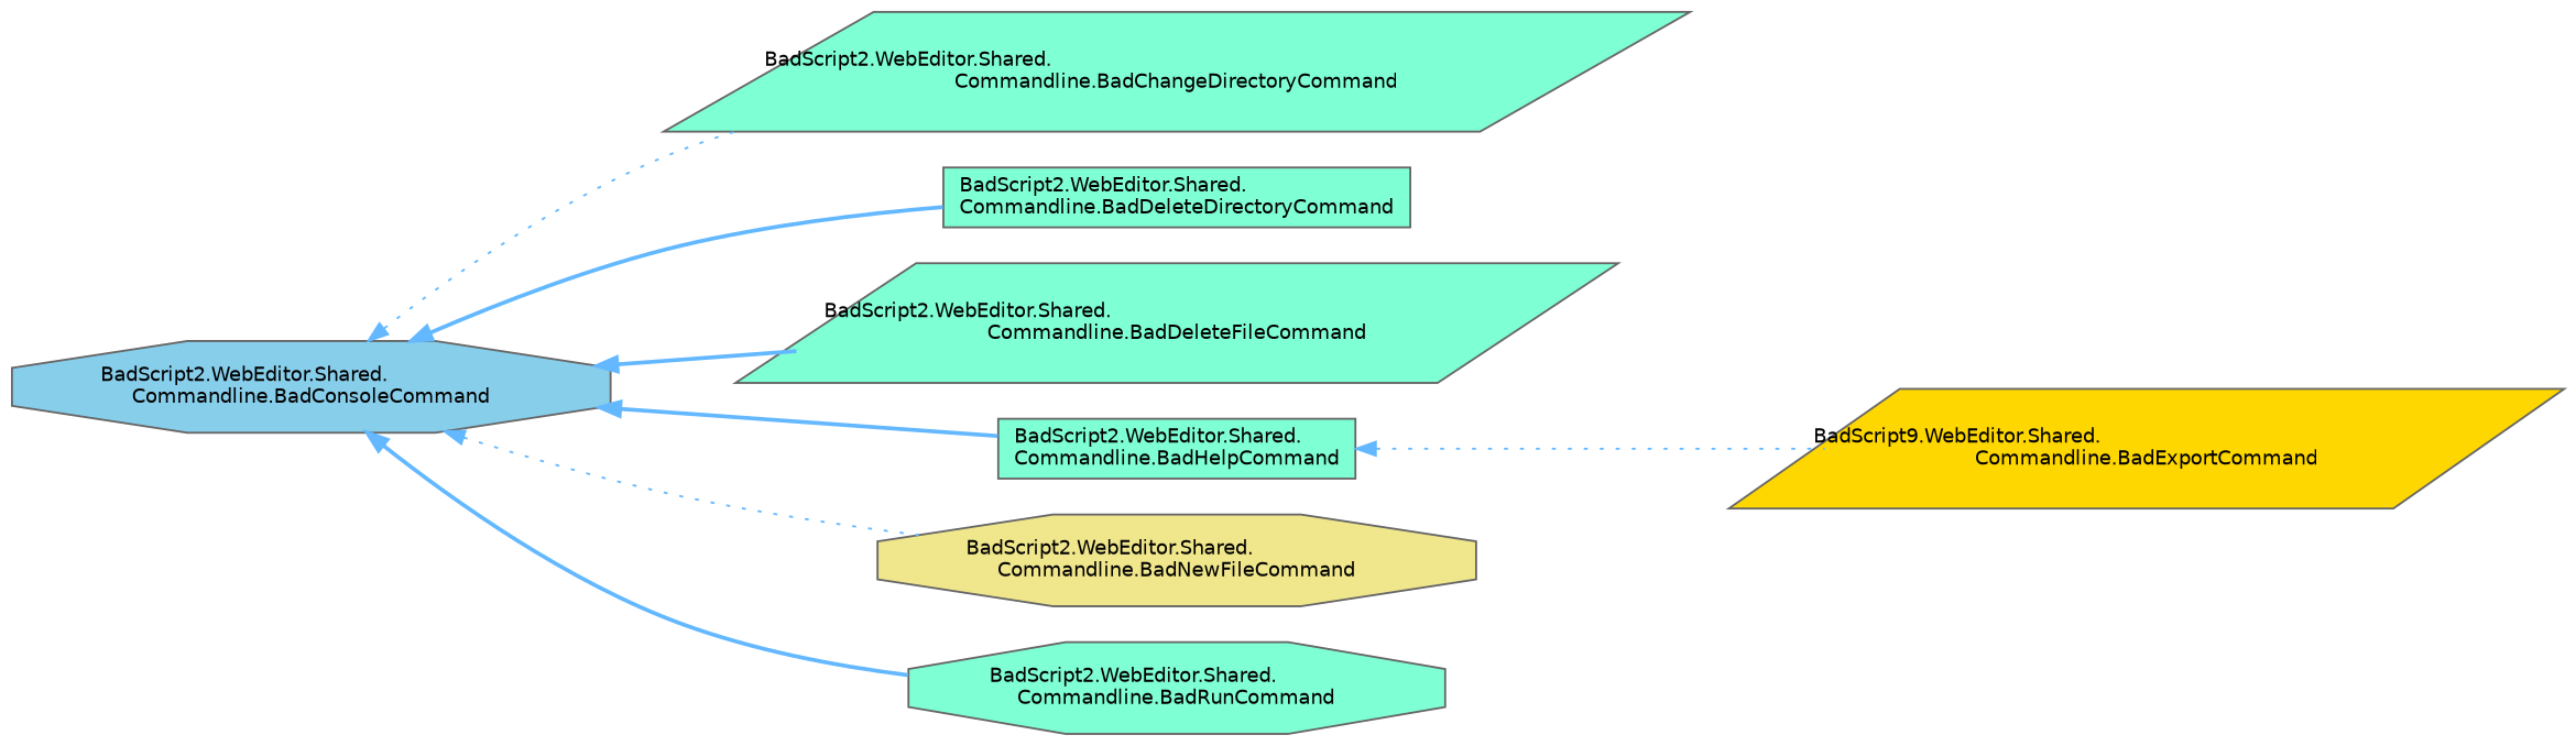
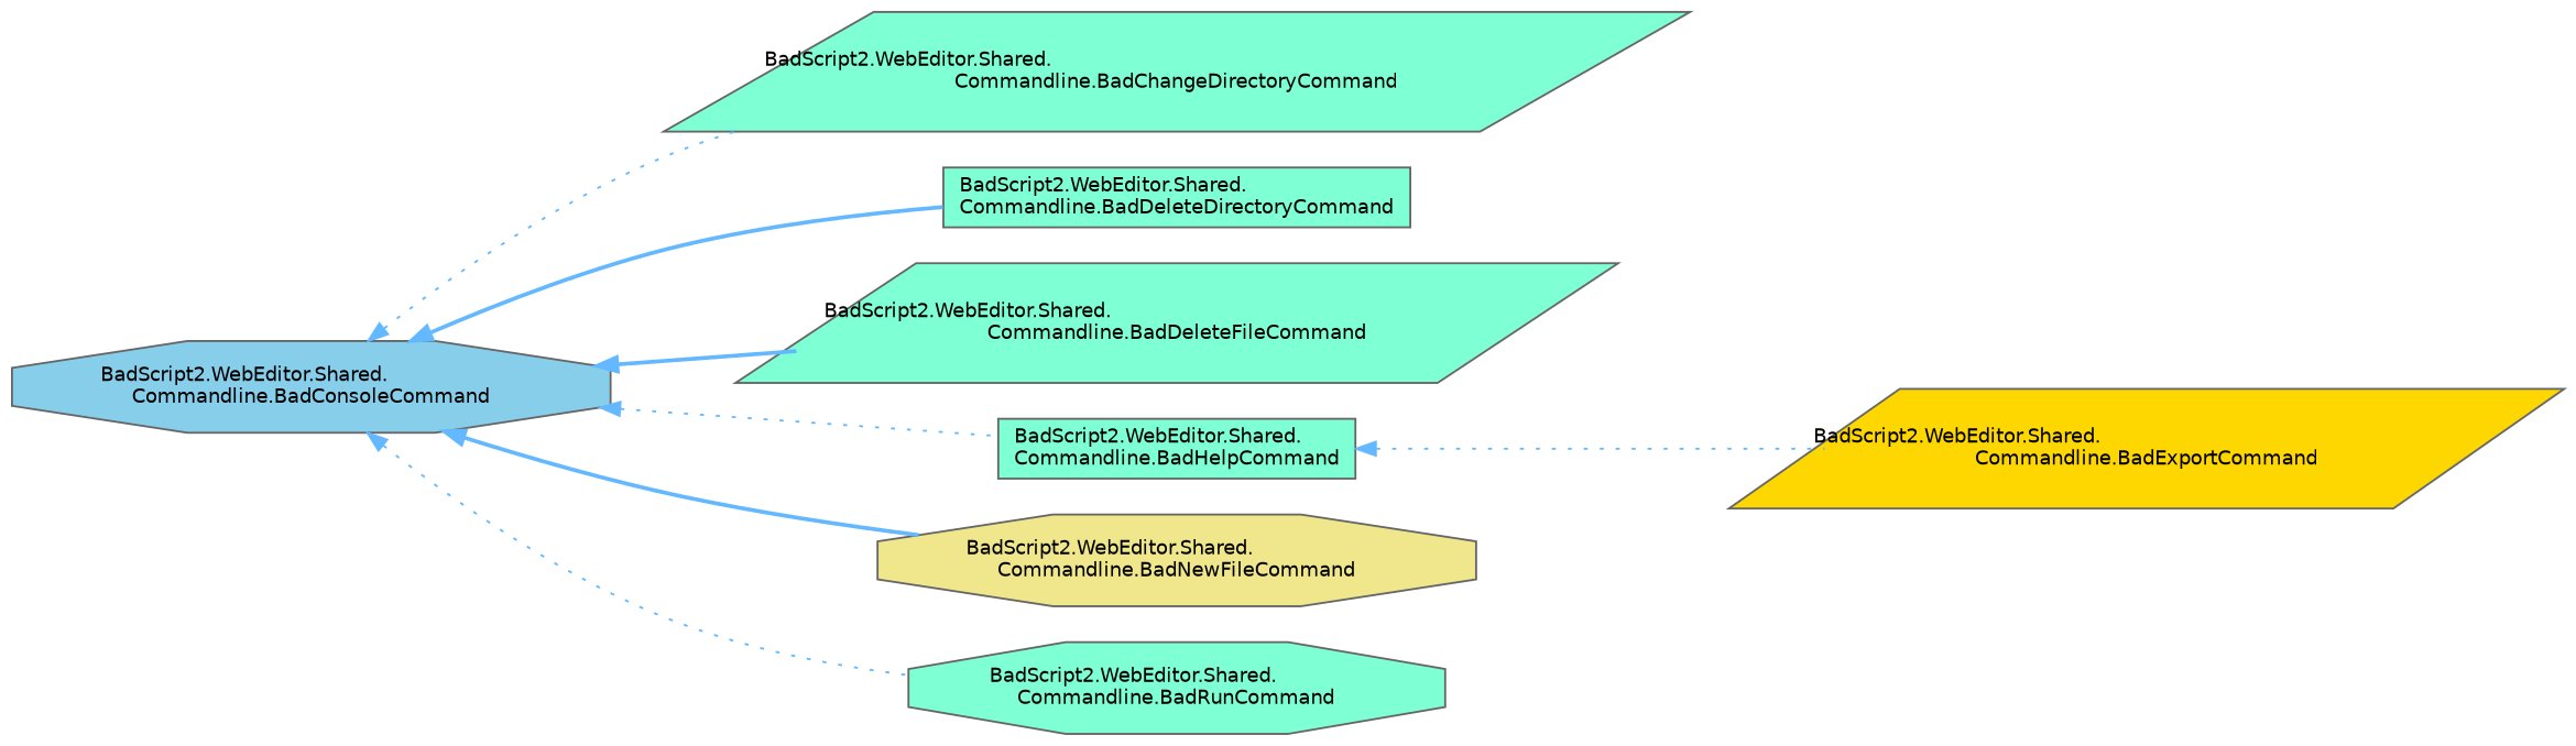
  digraph {
    rankdir=LR
    node [color=grey40 fillcolor=aquamarine fontname=Helvetica fontsize=10 shape=octagon style=filled]
    edge [color=steelblue1 dir=back fontname=Helvetica fontsize=10 labelfontname=Helvetica labelfontsize=10 style=bold]
    n1 [fillcolor=skyblue height=0.2 label="BadScript2.WebEditor.Shared.\lCommandline.BadConsoleCommand" width=0.4]
    n2 [height=0.2 label="BadScript2.WebEditor.Shared.\lCommandline.BadChangeDirectoryCommand" shape=parallelogram width=0.4]
    n3 [height=0.2 label="BadScript2.WebEditor.Shared.\lCommandline.BadDeleteDirectoryCommand" shape=box width=0.4]
    n4 [height=0.2 label="BadScript2.WebEditor.Shared.\lCommandline.BadDeleteFileCommand" shape=parallelogram width=0.4]
    n5 [height=0.2 label="BadScript2.WebEditor.Shared.\lCommandline.BadHelpCommand" shape=box width=0.4]
    n6 [fillcolor=khaki height=0.2 label="BadScript2.WebEditor.Shared.\lCommandline.BadNewFileCommand" width=0.4]
    n7 [height=0.2 label="BadScript2.WebEditor.Shared.\lCommandline.BadRunCommand" width=0.4]
-   n8 [fillcolor=gold height=0.2 label="BadScript9.WebEditor.Shared.\lCommandline.BadExportCommand" shape=parallelogram width=0.4]
+   n8 [fillcolor=gold height=0.2 label="BadScript2.WebEditor.Shared.\lCommandline.BadExportCommand" shape=parallelogram width=0.4]
    n1 -> n2 [style=dotted]
    n1 -> n3
    n1 -> n4
-   n1 -> n5
-   n1 -> n6 [style=dotted]
-   n1 -> n7
+   n1 -> n5 [style=dotted]
+   n1 -> n6
+   n1 -> n7 [style=dotted]
    n5 -> n8 [style=dotted]
  }
